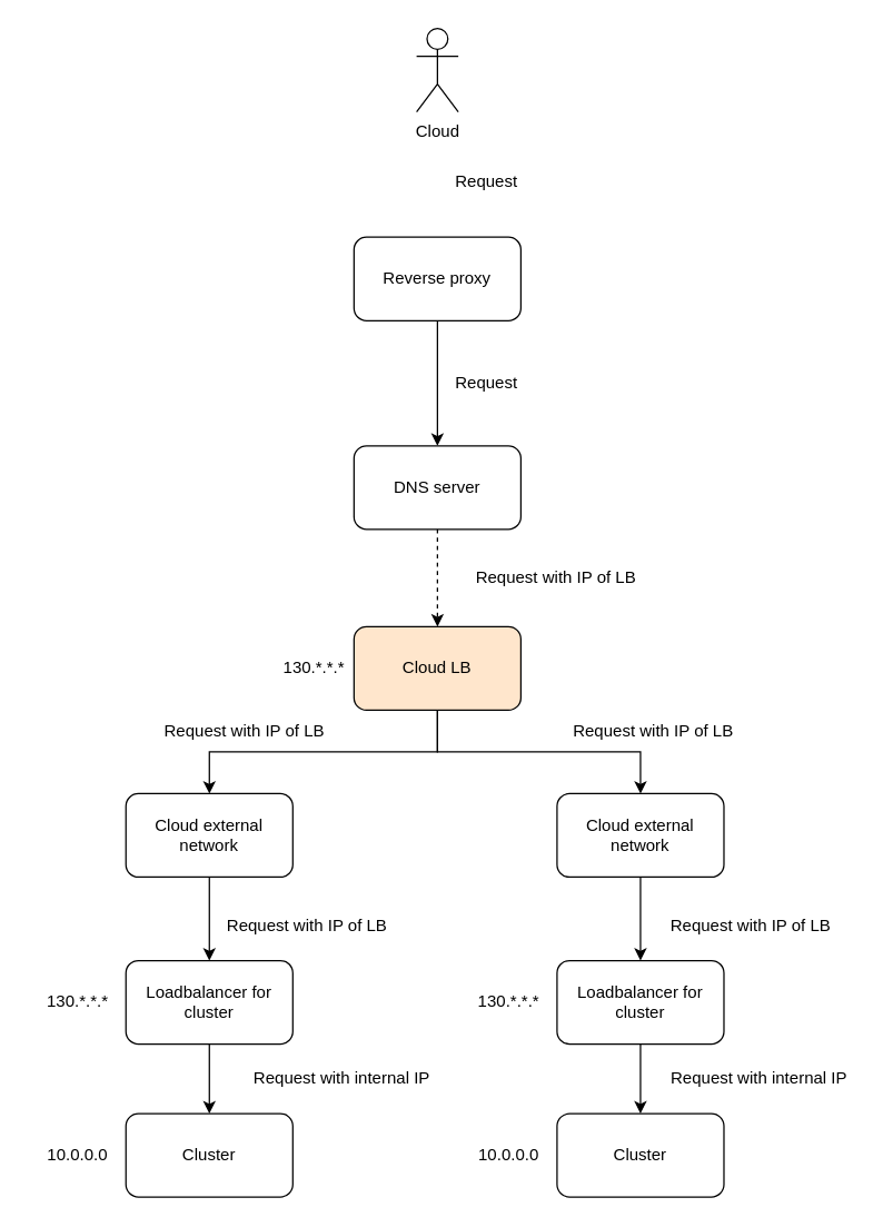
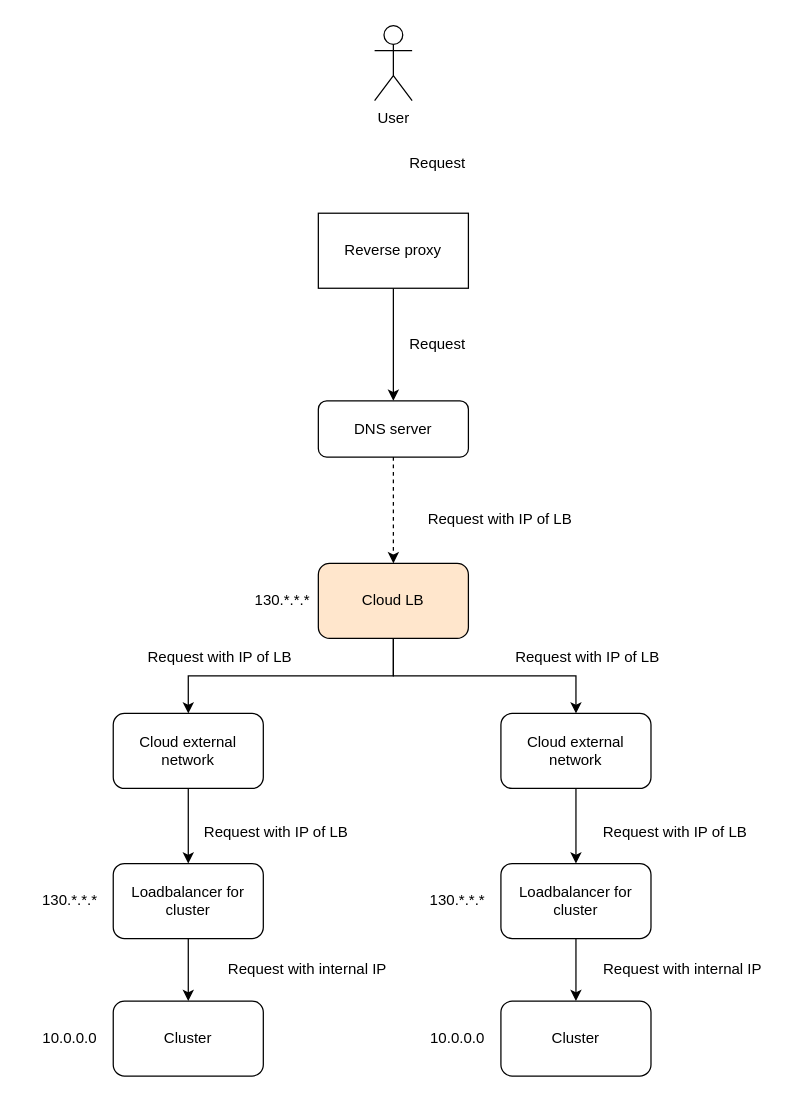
  <mxCell id="0" />
  <mxCell id="1" parent="0" />
  <mxCell id="2" style="edgeStyle=orthogonalEdgeStyle;rounded=0;orthogonalLoop=1;jettySize=auto;html=1;exitX=0.5;exitY=1;exitDx=0;exitDy=0;" edge="1" parent="1" source="3" target="7"><mxGeometry relative="1" as="geometry" /></mxCell>
- <mxCell id="3" value="Reverse proxy" style="rounded=1;whiteSpace=wrap;html=1;" vertex="1" parent="1"><mxGeometry x="254" y="170" width="120" height="60" as="geometry" /></mxCell>
- <mxCell id="4" value="Cloud" style="shape=umlActor;verticalLabelPosition=bottom;verticalAlign=top;html=1;outlineConnect=0;" vertex="1" parent="1"><mxGeometry x="299" y="20" width="30" height="60" as="geometry" /></mxCell>
+ <mxCell id="3" value="Reverse proxy" style="whiteSpace=wrap;html=1;rounded=0;" vertex="1" parent="1"><mxGeometry x="254" y="170" width="120" height="60" as="geometry" /></mxCell>
+ <mxCell id="4" value="User" style="shape=umlActor;verticalLabelPosition=bottom;verticalAlign=top;html=1;outlineConnect=0;" vertex="1" parent="1"><mxGeometry x="299" y="20" width="30" height="60" as="geometry" /></mxCell>
  <mxCell id="5" value="Request" style="text;html=1;align=center;verticalAlign=middle;resizable=0;points=[];autosize=1;strokeColor=none;fillColor=none;" vertex="1" parent="1"><mxGeometry x="314" y="115" width="70" height="30" as="geometry" /></mxCell>
  <mxCell id="6" style="edgeStyle=orthogonalEdgeStyle;rounded=0;orthogonalLoop=1;jettySize=auto;html=1;exitX=0.5;exitY=1;exitDx=0;exitDy=0;dashed=1;" edge="1" parent="1" source="7" target="11"><mxGeometry relative="1" as="geometry" /></mxCell>
- <mxCell id="7" value="DNS server" style="rounded=1;whiteSpace=wrap;html=1;" vertex="1" parent="1"><mxGeometry x="254" y="320" width="120" height="60" as="geometry" /></mxCell>
+ <mxCell id="7" value="DNS server" style="rounded=1;whiteSpace=wrap;html=1;" vertex="1" parent="1"><mxGeometry x="254" y="320" width="120" height="45" as="geometry" /></mxCell>
  <mxCell id="8" value="Request" style="text;html=1;align=center;verticalAlign=middle;resizable=0;points=[];autosize=1;strokeColor=none;fillColor=none;" vertex="1" parent="1"><mxGeometry x="314" y="260" width="70" height="30" as="geometry" /></mxCell>
  <mxCell id="9" style="edgeStyle=orthogonalEdgeStyle;rounded=0;orthogonalLoop=1;jettySize=auto;html=1;exitX=0.5;exitY=1;exitDx=0;exitDy=0;" edge="1" parent="1" source="11" target="14"><mxGeometry relative="1" as="geometry" /></mxCell>
  <mxCell id="10" style="edgeStyle=orthogonalEdgeStyle;rounded=0;orthogonalLoop=1;jettySize=auto;html=1;exitX=0.5;exitY=1;exitDx=0;exitDy=0;" edge="1" parent="1" source="11" target="16"><mxGeometry relative="1" as="geometry" /></mxCell>
  <mxCell id="11" value="Cloud LB" style="rounded=1;whiteSpace=wrap;html=1;fillColor=#ffe6cc;" vertex="1" parent="1"><mxGeometry x="254" y="450" width="120" height="60" as="geometry" /></mxCell>
  <mxCell id="12" value="Request with IP of LB" style="text;html=1;align=center;verticalAlign=middle;resizable=0;points=[];autosize=1;strokeColor=none;fillColor=none;" vertex="1" parent="1"><mxGeometry x="329" y="400" width="140" height="30" as="geometry" /></mxCell>
  <mxCell id="13" style="edgeStyle=orthogonalEdgeStyle;rounded=0;orthogonalLoop=1;jettySize=auto;html=1;exitX=0.5;exitY=1;exitDx=0;exitDy=0;" edge="1" parent="1" source="14" target="20"><mxGeometry relative="1" as="geometry" /></mxCell>
  <mxCell id="14" value="Cloud external network" style="rounded=1;whiteSpace=wrap;html=1;" vertex="1" parent="1"><mxGeometry x="90" y="570" width="120" height="60" as="geometry" /></mxCell>
  <mxCell id="15" style="edgeStyle=orthogonalEdgeStyle;rounded=0;orthogonalLoop=1;jettySize=auto;html=1;exitX=0.5;exitY=1;exitDx=0;exitDy=0;" edge="1" parent="1" source="16" target="22"><mxGeometry relative="1" as="geometry" /></mxCell>
  <mxCell id="16" value="Cloud external network" style="rounded=1;whiteSpace=wrap;html=1;" vertex="1" parent="1"><mxGeometry x="400" y="570" width="120" height="60" as="geometry" /></mxCell>
  <mxCell id="17" value="Request with IP of LB" style="text;html=1;align=center;verticalAlign=middle;resizable=0;points=[];autosize=1;strokeColor=none;fillColor=none;" vertex="1" parent="1"><mxGeometry x="399" y="510" width="140" height="30" as="geometry" /></mxCell>
  <mxCell id="18" value="Request with IP of LB" style="text;html=1;align=center;verticalAlign=middle;resizable=0;points=[];autosize=1;strokeColor=none;fillColor=none;" vertex="1" parent="1"><mxGeometry x="105" y="510" width="140" height="30" as="geometry" /></mxCell>
  <mxCell id="19" style="edgeStyle=orthogonalEdgeStyle;rounded=0;orthogonalLoop=1;jettySize=auto;html=1;exitX=0.5;exitY=1;exitDx=0;exitDy=0;" edge="1" parent="1" source="20" target="23"><mxGeometry relative="1" as="geometry" /></mxCell>
  <mxCell id="20" value="Loadbalancer for cluster" style="rounded=1;whiteSpace=wrap;html=1;" vertex="1" parent="1"><mxGeometry x="90" y="690" width="120" height="60" as="geometry" /></mxCell>
  <mxCell id="21" style="edgeStyle=orthogonalEdgeStyle;rounded=0;orthogonalLoop=1;jettySize=auto;html=1;exitX=0.5;exitY=1;exitDx=0;exitDy=0;" edge="1" parent="1" source="22" target="25"><mxGeometry relative="1" as="geometry" /></mxCell>
  <mxCell id="22" value="Loadbalancer for cluster" style="rounded=1;whiteSpace=wrap;html=1;" vertex="1" parent="1"><mxGeometry x="400" y="690" width="120" height="60" as="geometry" /></mxCell>
  <mxCell id="23" value="Cluster" style="rounded=1;whiteSpace=wrap;html=1;" vertex="1" parent="1"><mxGeometry x="90" y="800" width="120" height="60" as="geometry" /></mxCell>
  <mxCell id="24" value="Request with internal IP" style="text;html=1;align=center;verticalAlign=middle;resizable=0;points=[];autosize=1;strokeColor=none;fillColor=none;" vertex="1" parent="1"><mxGeometry x="170" y="760" width="150" height="30" as="geometry" /></mxCell>
  <mxCell id="25" value="Cluster" style="rounded=1;whiteSpace=wrap;html=1;" vertex="1" parent="1"><mxGeometry x="400" y="800" width="120" height="60" as="geometry" /></mxCell>
  <mxCell id="26" value="Request with internal IP" style="text;html=1;align=center;verticalAlign=middle;resizable=0;points=[];autosize=1;strokeColor=none;fillColor=none;" vertex="1" parent="1"><mxGeometry x="470" y="760" width="150" height="30" as="geometry" /></mxCell>
  <mxCell id="27" value="Request with IP of LB" style="text;html=1;align=center;verticalAlign=middle;resizable=0;points=[];autosize=1;strokeColor=none;fillColor=none;" vertex="1" parent="1"><mxGeometry x="469" y="650" width="140" height="30" as="geometry" /></mxCell>
  <mxCell id="28" value="Request with IP of LB" style="text;html=1;align=center;verticalAlign=middle;resizable=0;points=[];autosize=1;strokeColor=none;fillColor=none;" vertex="1" parent="1"><mxGeometry x="150" y="650" width="140" height="30" as="geometry" /></mxCell>
  <mxCell id="29" value="130.*.*.*" style="text;html=1;align=center;verticalAlign=middle;resizable=0;points=[];autosize=1;strokeColor=none;fillColor=none;" vertex="1" parent="1"><mxGeometry x="20" y="705" width="70" height="30" as="geometry" /></mxCell>
  <mxCell id="30" value="130.*.*.*" style="text;html=1;align=center;verticalAlign=middle;resizable=0;points=[];autosize=1;strokeColor=none;fillColor=none;" vertex="1" parent="1"><mxGeometry x="330" y="705" width="70" height="30" as="geometry" /></mxCell>
  <mxCell id="31" value="130.*.*.*" style="text;html=1;align=center;verticalAlign=middle;resizable=0;points=[];autosize=1;strokeColor=none;fillColor=none;" vertex="1" parent="1"><mxGeometry x="190" y="465" width="70" height="30" as="geometry" /></mxCell>
  <mxCell id="32" value="10.0.0.0" style="text;html=1;align=center;verticalAlign=middle;resizable=0;points=[];autosize=1;strokeColor=none;fillColor=none;" vertex="1" parent="1"><mxGeometry x="20" y="815" width="70" height="30" as="geometry" /></mxCell>
  <mxCell id="33" value="10.0.0.0" style="text;html=1;align=center;verticalAlign=middle;resizable=0;points=[];autosize=1;strokeColor=none;fillColor=none;" vertex="1" parent="1"><mxGeometry x="330" y="815" width="70" height="30" as="geometry" /></mxCell>
